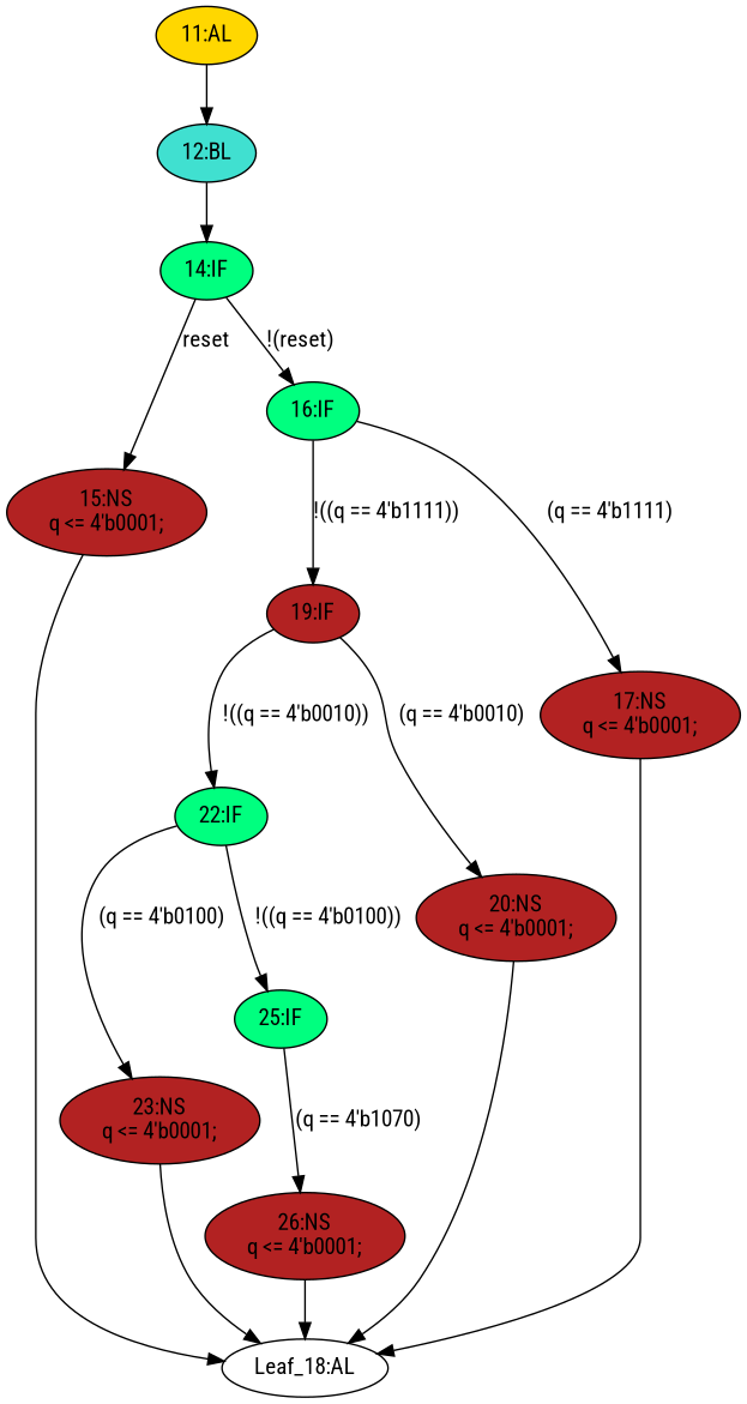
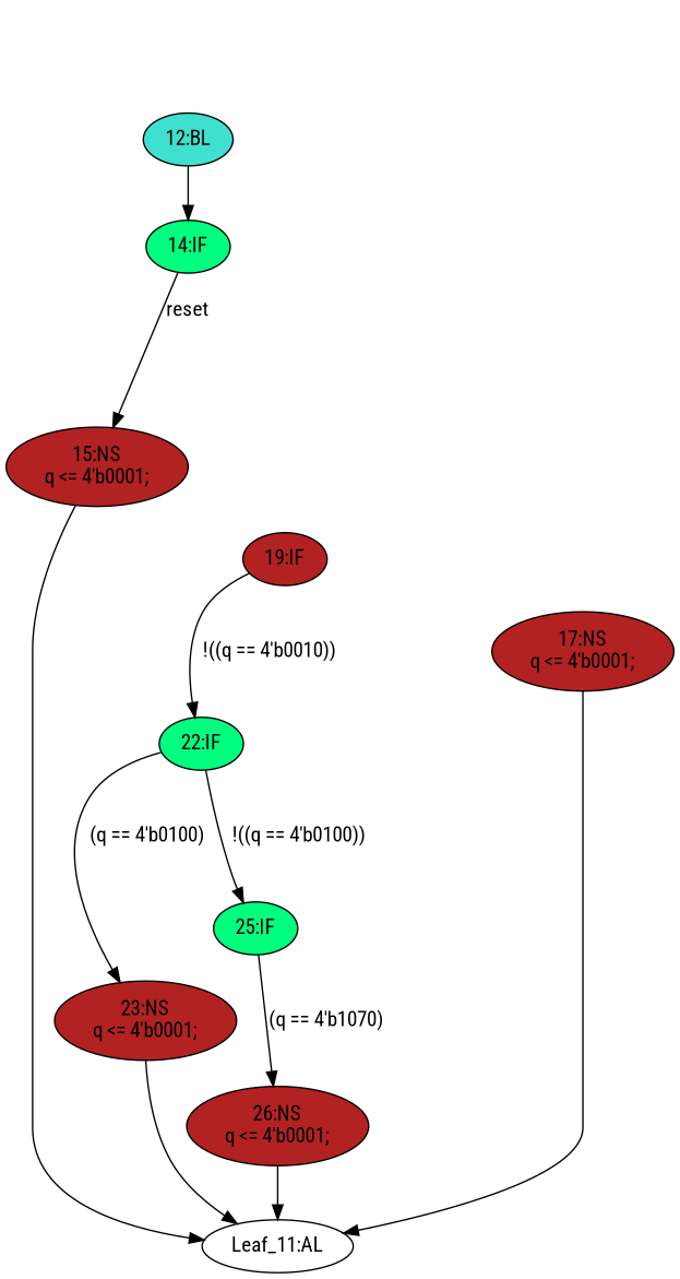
  strict digraph {
    fontname="Roboto Condensed"
    node [fillcolor=firebrick fontname="Roboto Condensed" statements="[]" style=filled typ=NonblockingSubstitution]
    edge [cond="[]" fontname="Roboto Condensed" lineno=None]
    n1 [ast="<pyverilog.vparser.ast.NonblockingSubstitution object at 0x7f0f07a66950>" label="23:NS\nq <= 4'b0001;" statements="[<pyverilog.vparser.ast.NonblockingSubstitution object at 0x7f0f07a66950>]"]
-   n2 [def_var="['q']" label="Leaf_18:AL" fillcolor="" statements="" style="" typ=""]
-   n3 [ast="<pyverilog.vparser.ast.Always object at 0x7f0f07af5e10>" clk_sens=True fillcolor=gold label="11:AL" sens="['clk', 'reset']" typ=Always use_var="['reset', 'q']"]
+   n2 [def_var="['q']" label="Leaf_11:AL" fillcolor="" statements="" style="" typ=""]
    n4 [ast="<pyverilog.vparser.ast.Block object at 0x7f0f07af5690>" fillcolor=turquoise label="12:BL" typ=Block]
    n5 [ast="<pyverilog.vparser.ast.IfStatement object at 0x7f0f07a77390>" fillcolor=springgreen label="14:IF" typ=IfStatement]
    n6 [ast="<pyverilog.vparser.ast.IfStatement object at 0x7f0f07a71390>" label="19:IF" typ=IfStatement]
    n7 [ast="<pyverilog.vparser.ast.IfStatement object at 0x7f0f07a66850>" fillcolor=springgreen label="22:IF" typ=IfStatement]
-   n8 [ast="<pyverilog.vparser.ast.NonblockingSubstitution object at 0x7f0f07a71650>" label="20:NS\nq <= 4'b0001;" statements="[<pyverilog.vparser.ast.NonblockingSubstitution object at 0x7f0f07a71650>]"]
    n9 [ast="<pyverilog.vparser.ast.IfStatement object at 0x7f0f07a66f50>" fillcolor=springgreen label="25:IF" typ=IfStatement]
    n10 [ast="<pyverilog.vparser.ast.NonblockingSubstitution object at 0x7f0f092ff450>" label="26:NS\nq <= 4'b0001;" statements="[<pyverilog.vparser.ast.NonblockingSubstitution object at 0x7f0f092ff450>]"]
    n11 [ast="<pyverilog.vparser.ast.NonblockingSubstitution object at 0x7f0f077d6910>" label="15:NS\nq <= 4'b0001;" statements="[<pyverilog.vparser.ast.NonblockingSubstitution object at 0x7f0f077d6910>]"]
-   n12 [ast="<pyverilog.vparser.ast.IfStatement object at 0x7f0f07a63210>" fillcolor=springgreen label="16:IF" typ=IfStatement]
    n13 [ast="<pyverilog.vparser.ast.NonblockingSubstitution object at 0x7f0f07a63890>" label="17:NS\nq <= 4'b0001;" statements="[<pyverilog.vparser.ast.NonblockingSubstitution object at 0x7f0f07a63890>]"]
    n1 -> n2
-   n3 -> n4
    n4 -> n5
    n5 -> n11 [cond="['reset']" label=reset lineno=14]
-   n5 -> n12 [cond="['reset']" label="!(reset)" lineno=14]
    n6 -> n7 [cond="['q']" label="!((q == 4'b0010))" lineno=19]
-   n6 -> n8 [cond="['q']" label="(q == 4'b0010)" lineno=19]
    n7 -> n1 [cond="['q']" label="(q == 4'b0100)" lineno=22]
    n7 -> n9 [cond="['q']" label="!((q == 4'b0100))" lineno=22]
-   n8 -> n2
    n9 -> n10 [cond="['q']" label="(q == 4'b1070)" lineno=25]
    n10 -> n2
    n11 -> n2
-   n12 -> n6 [cond="['q']" label="!((q == 4'b1111))" lineno=16]
-   n12 -> n13 [cond="['q']" label="(q == 4'b1111)" lineno=16]
    n13 -> n2
  }
